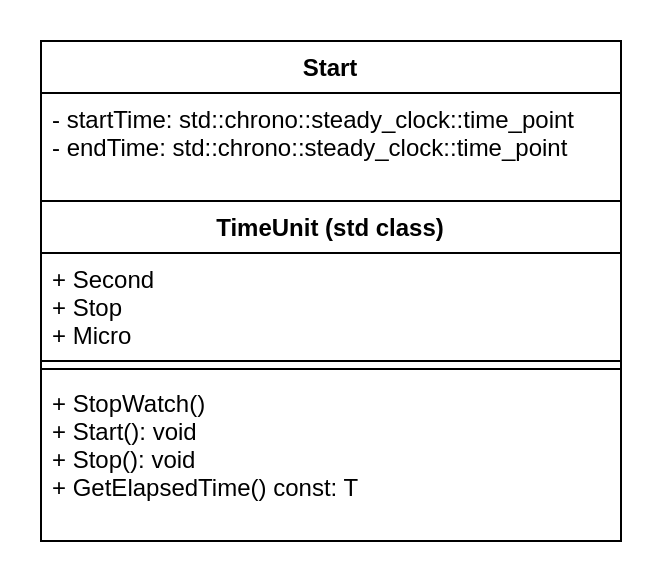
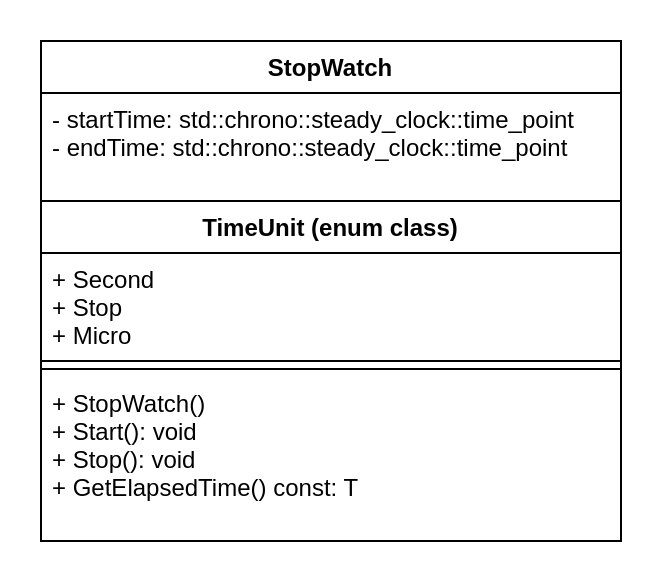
  <mxCell id="0" />
  <mxCell id="1" parent="0" />
- <mxCell id="2" value="Start" style="swimlane;fontStyle=1;align=center;verticalAlign=top;childLayout=stackLayout;horizontal=1;startSize=26;horizontalStack=0;resizeParent=1;resizeParentMax=0;resizeLast=0;collapsible=1;marginBottom=0;" vertex="1" parent="1"><mxGeometry x="20" y="20" width="290" height="250" as="geometry" /></mxCell>
+ <mxCell id="2" value="StopWatch" style="swimlane;fontStyle=1;align=center;verticalAlign=top;childLayout=stackLayout;horizontal=1;startSize=26;horizontalStack=0;resizeParent=1;resizeParentMax=0;resizeLast=0;collapsible=1;marginBottom=0;" vertex="1" parent="1"><mxGeometry x="20" y="20" width="290" height="250" as="geometry" /></mxCell>
  <mxCell id="3" value="- startTime: std::chrono::steady_clock::time_point&#10;- endTime: std::chrono::steady_clock::time_point" style="text;strokeColor=none;fillColor=none;align=left;verticalAlign=top;spacingLeft=4;spacingRight=4;overflow=hidden;rotatable=0;points=[[0,0.5],[1,0.5]];portConstraint=eastwest;" vertex="1" parent="2"><mxGeometry y="26" width="290" height="54" as="geometry" /></mxCell>
- <mxCell id="4" value="TimeUnit (std class)" style="swimlane;fontStyle=1;align=center;verticalAlign=top;childLayout=stackLayout;horizontal=1;startSize=26;horizontalStack=0;resizeParent=1;resizeParentMax=0;resizeLast=0;collapsible=1;marginBottom=0;" vertex="1" parent="2"><mxGeometry y="80" width="290" height="80" as="geometry" /></mxCell>
+ <mxCell id="4" value="TimeUnit (enum class)" style="swimlane;fontStyle=1;align=center;verticalAlign=top;childLayout=stackLayout;horizontal=1;startSize=26;horizontalStack=0;resizeParent=1;resizeParentMax=0;resizeLast=0;collapsible=1;marginBottom=0;" vertex="1" parent="2"><mxGeometry y="80" width="290" height="80" as="geometry" /></mxCell>
  <mxCell id="5" value="+ Second&#10;+ Stop&#10;+ Micro" style="text;strokeColor=none;fillColor=none;align=left;verticalAlign=top;spacingLeft=4;spacingRight=4;overflow=hidden;rotatable=0;points=[[0,0.5],[1,0.5]];portConstraint=eastwest;" vertex="1" parent="4"><mxGeometry y="26" width="290" height="54" as="geometry" /></mxCell>
  <mxCell id="6" value="" style="line;strokeWidth=1;fillColor=none;align=left;verticalAlign=middle;spacingTop=-1;spacingLeft=3;spacingRight=3;rotatable=0;labelPosition=right;points=[];portConstraint=eastwest;" vertex="1" parent="2"><mxGeometry y="160" width="290" height="8" as="geometry" /></mxCell>
  <mxCell id="7" value="+ StopWatch()&#10;+ Start(): void&#10;+ Stop(): void&#10;+ GetElapsedTime() const: T" style="text;strokeColor=none;fillColor=none;align=left;verticalAlign=top;spacingLeft=4;spacingRight=4;overflow=hidden;rotatable=0;points=[[0,0.5],[1,0.5]];portConstraint=eastwest;" vertex="1" parent="2"><mxGeometry y="168" width="290" height="82" as="geometry" /></mxCell>
